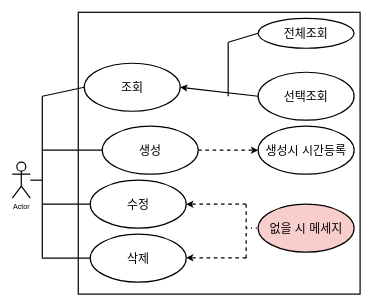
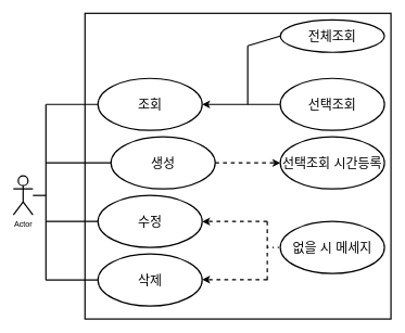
  <mxCell id="0" />
  <mxCell id="1" parent="0" />
  <mxCell id="2" value="&lt;h2 style=&quot;&quot;&gt;&lt;br&gt;&lt;/h2&gt;" style="whiteSpace=wrap;html=1;aspect=fixed;fillColor=none;align=left;strokeWidth=2;" vertex="1" parent="1"><mxGeometry x="130" y="20" width="470" height="470" as="geometry" /></mxCell>
  <mxCell id="3" value="Actor" style="shape=umlActor;verticalLabelPosition=bottom;verticalAlign=top;html=1;outlineConnect=0;strokeWidth=2;" vertex="1" parent="1"><mxGeometry x="20" y="270" width="30" height="60" as="geometry" /></mxCell>
  <mxCell id="4" value="&lt;font style=&quot;font-size: 20px;&quot;&gt;생성&lt;/font&gt;" style="ellipse;whiteSpace=wrap;html=1;strokeWidth=2;" vertex="1" parent="1"><mxGeometry x="170" y="210" width="160" height="80" as="geometry" /></mxCell>
- <mxCell id="5" value="&lt;font style=&quot;font-size: 20px;&quot;&gt;조회&lt;/font&gt;" style="ellipse;whiteSpace=wrap;html=1;strokeWidth=2;" vertex="1" parent="1"><mxGeometry x="140" y="105" width="160" height="80" as="geometry" /></mxCell>
+ <mxCell id="5" value="&lt;font style=&quot;font-size: 20px;&quot;&gt;조회&lt;/font&gt;" style="ellipse;whiteSpace=wrap;html=1;strokeWidth=2;" vertex="1" parent="1"><mxGeometry x="150" y="120" width="160" height="80" as="geometry" /></mxCell>
  <mxCell id="6" value="&lt;font style=&quot;font-size: 20px;&quot;&gt;삭제&lt;/font&gt;" style="ellipse;whiteSpace=wrap;html=1;strokeWidth=2;" vertex="1" parent="1"><mxGeometry x="150" y="390" width="160" height="80" as="geometry" /></mxCell>
  <mxCell id="7" value="&lt;font style=&quot;font-size: 20px;&quot;&gt;수정&lt;/font&gt;" style="ellipse;whiteSpace=wrap;html=1;strokeWidth=2;" vertex="1" parent="1"><mxGeometry x="150" y="300" width="160" height="80" as="geometry" /></mxCell>
  <mxCell id="8" value="" style="endArrow=classic;html=1;rounded=0;entryX=1;entryY=0.5;entryDx=0;entryDy=0;strokeWidth=2;exitX=0;exitY=0.5;exitDx=0;exitDy=0;" edge="1" parent="1" source="9" target="5"><mxGeometry width="50" height="50" relative="1" as="geometry"><mxPoint x="420" y="160" as="sourcePoint" /><mxPoint x="430" y="240" as="targetPoint" /></mxGeometry></mxCell>
  <mxCell id="9" value="&lt;font style=&quot;font-size: 20px;&quot;&gt;선택조회&lt;/font&gt;" style="ellipse;whiteSpace=wrap;html=1;strokeWidth=2;" vertex="1" parent="1"><mxGeometry x="430" y="120" width="160" height="80" as="geometry" /></mxCell>
  <mxCell id="10" value="&lt;font style=&quot;font-size: 20px;&quot;&gt;전체조회&lt;/font&gt;" style="ellipse;whiteSpace=wrap;html=1;strokeWidth=2;" vertex="1" parent="1"><mxGeometry x="430" y="30" width="160" height="50" as="geometry" /></mxCell>
  <mxCell id="11" value="" style="endArrow=none;html=1;rounded=0;exitX=0;exitY=0.5;exitDx=0;exitDy=0;strokeWidth=2;" edge="1" parent="1" source="10"><mxGeometry width="50" height="50" relative="1" as="geometry"><mxPoint x="380" y="290" as="sourcePoint" /><mxPoint x="380" y="70" as="targetPoint" /></mxGeometry></mxCell>
  <mxCell id="12" value="" style="endArrow=none;html=1;rounded=0;strokeWidth=2;" edge="1" parent="1"><mxGeometry width="50" height="50" relative="1" as="geometry"><mxPoint x="380" y="160" as="sourcePoint" /><mxPoint x="380" y="70" as="targetPoint" /></mxGeometry></mxCell>
  <mxCell id="13" value="" style="endArrow=classic;html=1;rounded=0;dashed=1;exitX=1;exitY=0.5;exitDx=0;exitDy=0;entryX=0;entryY=0.5;entryDx=0;entryDy=0;strokeWidth=2;" edge="1" parent="1" source="4" target="14"><mxGeometry width="50" height="50" relative="1" as="geometry"><mxPoint x="410" y="250" as="sourcePoint" /><mxPoint x="420" y="350" as="targetPoint" /></mxGeometry></mxCell>
- <mxCell id="14" value="&lt;font style=&quot;font-size: 20px;&quot;&gt;생성시 시간등록&lt;/font&gt;" style="ellipse;whiteSpace=wrap;html=1;strokeWidth=2;" vertex="1" parent="1"><mxGeometry x="430" y="210" width="160" height="80" as="geometry" /></mxCell>
- <mxCell id="15" value="&lt;font style=&quot;font-size: 20px;&quot;&gt;없을 시 메세지&lt;/font&gt;" style="ellipse;whiteSpace=wrap;html=1;strokeWidth=2;fillColor=#f8cecc;" vertex="1" parent="1"><mxGeometry x="430" y="340" width="160" height="80" as="geometry" /></mxCell>
+ <mxCell id="14" value="&lt;font style=&quot;font-size: 20px;&quot;&gt;선택조회 시간등록&lt;/font&gt;" style="ellipse;whiteSpace=wrap;html=1;strokeWidth=2;" vertex="1" parent="1"><mxGeometry x="430" y="210" width="160" height="80" as="geometry" /></mxCell>
+ <mxCell id="15" value="&lt;font style=&quot;font-size: 20px;&quot;&gt;없을 시 메세지&lt;/font&gt;" style="ellipse;whiteSpace=wrap;html=1;strokeWidth=2;" vertex="1" parent="1"><mxGeometry x="430" y="340" width="160" height="80" as="geometry" /></mxCell>
  <mxCell id="16" value="" style="endArrow=classic;html=1;rounded=0;entryX=1;entryY=0.5;entryDx=0;entryDy=0;dashed=1;strokeWidth=2;" edge="1" parent="1" target="7"><mxGeometry width="50" height="50" relative="1" as="geometry"><mxPoint x="410" y="340" as="sourcePoint" /><mxPoint x="430" y="240" as="targetPoint" /></mxGeometry></mxCell>
  <mxCell id="17" value="" style="endArrow=classic;html=1;rounded=0;entryX=1;entryY=0.5;entryDx=0;entryDy=0;dashed=1;strokeWidth=2;" edge="1" parent="1"><mxGeometry width="50" height="50" relative="1" as="geometry"><mxPoint x="410" y="429.5" as="sourcePoint" /><mxPoint x="310" y="429.5" as="targetPoint" /></mxGeometry></mxCell>
  <mxCell id="18" value="" style="endArrow=none;dashed=1;html=1;rounded=0;strokeWidth=2;" edge="1" parent="1"><mxGeometry width="50" height="50" relative="1" as="geometry"><mxPoint x="410" y="430" as="sourcePoint" /><mxPoint x="410" y="340" as="targetPoint" /></mxGeometry></mxCell>
  <mxCell id="19" value="" style="endArrow=none;dashed=1;html=1;dashPattern=1 3;strokeWidth=2;rounded=0;entryX=0;entryY=0.5;entryDx=0;entryDy=0;" edge="1" parent="1" target="15"><mxGeometry width="50" height="50" relative="1" as="geometry"><mxPoint x="410" y="380" as="sourcePoint" /><mxPoint x="430" y="240" as="targetPoint" /></mxGeometry></mxCell>
  <mxCell id="20" value="" style="endArrow=none;html=1;rounded=0;strokeWidth=2;entryX=0;entryY=0.5;entryDx=0;entryDy=0;" edge="1" parent="1" target="5"><mxGeometry width="50" height="50" relative="1" as="geometry"><mxPoint x="70" y="160" as="sourcePoint" /><mxPoint x="140" y="159.5" as="targetPoint" /></mxGeometry></mxCell>
  <mxCell id="21" value="" style="endArrow=none;html=1;rounded=0;strokeWidth=2;entryX=0;entryY=0.5;entryDx=0;entryDy=0;" edge="1" parent="1" target="6"><mxGeometry width="50" height="50" relative="1" as="geometry"><mxPoint x="70" y="430" as="sourcePoint" /><mxPoint x="140" y="429.5" as="targetPoint" /></mxGeometry></mxCell>
  <mxCell id="22" value="" style="endArrow=none;html=1;rounded=0;strokeWidth=2;entryX=0;entryY=0.5;entryDx=0;entryDy=0;" edge="1" parent="1" target="7"><mxGeometry width="50" height="50" relative="1" as="geometry"><mxPoint x="70" y="340" as="sourcePoint" /><mxPoint x="140" y="340" as="targetPoint" /></mxGeometry></mxCell>
  <mxCell id="23" value="" style="endArrow=none;html=1;rounded=0;strokeWidth=2;entryX=0;entryY=0.5;entryDx=0;entryDy=0;" edge="1" parent="1" target="4"><mxGeometry width="50" height="50" relative="1" as="geometry"><mxPoint x="70" y="250" as="sourcePoint" /><mxPoint x="140" y="249.5" as="targetPoint" /></mxGeometry></mxCell>
  <mxCell id="24" value="" style="endArrow=none;html=1;rounded=0;strokeWidth=2;" edge="1" parent="1"><mxGeometry width="50" height="50" relative="1" as="geometry"><mxPoint x="70" y="430" as="sourcePoint" /><mxPoint x="70" y="160" as="targetPoint" /></mxGeometry></mxCell>
  <mxCell id="25" value="" style="endArrow=none;html=1;rounded=0;strokeWidth=2;" edge="1" parent="1" source="3"><mxGeometry width="50" height="50" relative="1" as="geometry"><mxPoint x="380" y="370" as="sourcePoint" /><mxPoint x="70" y="300" as="targetPoint" /></mxGeometry></mxCell>
